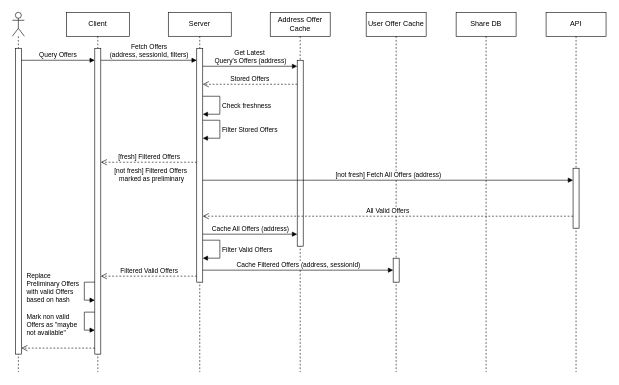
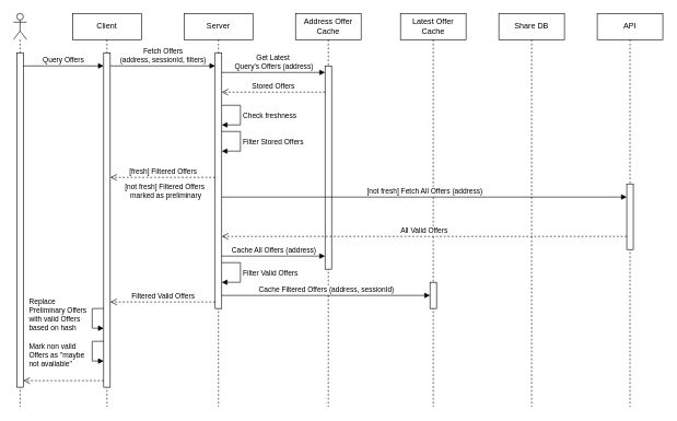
  <mxCell id="0" />
  <mxCell id="1" parent="0" />
  <mxCell id="2" value="API" style="shape=umlLifeline;perimeter=lifelinePerimeter;whiteSpace=wrap;html=1;container=1;dropTarget=0;collapsible=0;recursiveResize=0;outlineConnect=0;portConstraint=eastwest;newEdgeStyle={&quot;curved&quot;:0,&quot;rounded&quot;:0};" vertex="1" parent="1"><mxGeometry x="910" y="20" width="100" height="600" as="geometry" /></mxCell>
  <mxCell id="3" value="" style="html=1;points=[[0,0,0,0,5],[0,1,0,0,-5],[1,0,0,0,5],[1,1,0,0,-5]];perimeter=orthogonalPerimeter;outlineConnect=0;targetShapes=umlLifeline;portConstraint=eastwest;newEdgeStyle={&quot;curved&quot;:0,&quot;rounded&quot;:0};" vertex="1" parent="2"><mxGeometry x="45" y="260" width="10" height="100" as="geometry" /></mxCell>
  <mxCell id="4" value="Share DB" style="shape=umlLifeline;perimeter=lifelinePerimeter;whiteSpace=wrap;html=1;container=1;dropTarget=0;collapsible=0;recursiveResize=0;outlineConnect=0;portConstraint=eastwest;newEdgeStyle={&quot;curved&quot;:0,&quot;rounded&quot;:0};" vertex="1" parent="1"><mxGeometry x="760" y="20" width="100" height="600" as="geometry" /></mxCell>
- <mxCell id="5" value="User Offer Cache" style="shape=umlLifeline;perimeter=lifelinePerimeter;whiteSpace=wrap;html=1;container=1;dropTarget=0;collapsible=0;recursiveResize=0;outlineConnect=0;portConstraint=eastwest;newEdgeStyle={&quot;curved&quot;:0,&quot;rounded&quot;:0};" vertex="1" parent="1"><mxGeometry x="610" y="20" width="100" height="600" as="geometry" /></mxCell>
+ <mxCell id="5" value="Latest Offer Cache" style="shape=umlLifeline;perimeter=lifelinePerimeter;whiteSpace=wrap;html=1;container=1;dropTarget=0;collapsible=0;recursiveResize=0;outlineConnect=0;portConstraint=eastwest;newEdgeStyle={&quot;curved&quot;:0,&quot;rounded&quot;:0};" vertex="1" parent="1"><mxGeometry x="610" y="20" width="100" height="600" as="geometry" /></mxCell>
  <mxCell id="6" value="" style="html=1;points=[[0,0,0,0,5],[0,1,0,0,-5],[1,0,0,0,5],[1,1,0,0,-5]];perimeter=orthogonalPerimeter;outlineConnect=0;targetShapes=umlLifeline;portConstraint=eastwest;newEdgeStyle={&quot;curved&quot;:0,&quot;rounded&quot;:0};" vertex="1" parent="5"><mxGeometry x="45" y="410" width="10" height="40" as="geometry" /></mxCell>
  <mxCell id="7" value="Client" style="shape=umlLifeline;perimeter=lifelinePerimeter;whiteSpace=wrap;html=1;container=1;dropTarget=0;collapsible=0;recursiveResize=0;outlineConnect=0;portConstraint=eastwest;newEdgeStyle={&quot;curved&quot;:0,&quot;rounded&quot;:0};" vertex="1" parent="1"><mxGeometry x="110" y="20" width="105" height="600" as="geometry" /></mxCell>
  <mxCell id="8" value="" style="html=1;points=[[0,0,0,0,5],[0,1,0,0,-5],[1,0,0,0,5],[1,1,0,0,-5]];perimeter=orthogonalPerimeter;outlineConnect=0;targetShapes=umlLifeline;portConstraint=eastwest;newEdgeStyle={&quot;curved&quot;:0,&quot;rounded&quot;:0};" vertex="1" parent="7"><mxGeometry x="47.5" y="60" width="10" height="510" as="geometry" /></mxCell>
  <mxCell id="9" value="Replace&amp;nbsp;&lt;div&gt;Preliminary Offers&lt;div&gt;with valid Offers&amp;nbsp;&lt;/div&gt;&lt;div&gt;based on hash&lt;/div&gt;&lt;/div&gt;" style="html=1;align=left;spacingLeft=2;endArrow=block;rounded=0;edgeStyle=orthogonalEdgeStyle;curved=0;rounded=0;" edge="1" parent="7" source="8" target="8"><mxGeometry x="-0.154" y="-100" relative="1" as="geometry"><mxPoint x="47.5" y="450" as="sourcePoint" /><Array as="points"><mxPoint x="30" y="450" /><mxPoint x="30" y="480" /></Array><mxPoint x="47.5" y="480" as="targetPoint" /><mxPoint as="offset" /></mxGeometry></mxCell>
  <mxCell id="10" value="Mark non&amp;nbsp;&lt;span style=&quot;background-color: light-dark(#ffffff, var(--ge-dark-color, #121212)); color: light-dark(rgb(0, 0, 0), rgb(255, 255, 255));&quot;&gt;valid&amp;nbsp;&lt;/span&gt;&lt;div&gt;&lt;span style=&quot;background-color: light-dark(#ffffff, var(--ge-dark-color, #121212)); color: light-dark(rgb(0, 0, 0), rgb(255, 255, 255));&quot;&gt;Offers&amp;nbsp;&lt;/span&gt;&lt;span style=&quot;background-color: light-dark(#ffffff, var(--ge-dark-color, #121212)); color: light-dark(rgb(0, 0, 0), rgb(255, 255, 255));&quot;&gt;as &quot;maybe&amp;nbsp;&lt;/span&gt;&lt;div&gt;not available&quot;&lt;/div&gt;&lt;/div&gt;" style="html=1;align=left;spacingLeft=2;endArrow=block;rounded=0;edgeStyle=orthogonalEdgeStyle;curved=0;rounded=0;" edge="1" parent="7" source="8" target="8"><mxGeometry x="0.154" y="-100" relative="1" as="geometry"><mxPoint x="47.5" y="500" as="sourcePoint" /><Array as="points"><mxPoint x="30" y="500" /><mxPoint x="30" y="530" /></Array><mxPoint x="47.5" y="530" as="targetPoint" /><mxPoint as="offset" /></mxGeometry></mxCell>
  <mxCell id="11" value="Server" style="shape=umlLifeline;perimeter=lifelinePerimeter;whiteSpace=wrap;html=1;container=1;dropTarget=0;collapsible=0;recursiveResize=0;outlineConnect=0;portConstraint=eastwest;newEdgeStyle={&quot;curved&quot;:0,&quot;rounded&quot;:0};" vertex="1" parent="1"><mxGeometry x="280" y="20" width="105" height="600" as="geometry" /></mxCell>
  <mxCell id="12" value="" style="html=1;points=[[0,0,0,0,5],[0,1,0,0,-5],[1,0,0,0,5],[1,1,0,0,-5]];perimeter=orthogonalPerimeter;outlineConnect=0;targetShapes=umlLifeline;portConstraint=eastwest;newEdgeStyle={&quot;curved&quot;:0,&quot;rounded&quot;:0};" vertex="1" parent="11"><mxGeometry x="47.5" y="60" width="10" height="390" as="geometry" /></mxCell>
  <mxCell id="13" value="Check freshness" style="html=1;align=left;spacingLeft=2;endArrow=block;rounded=0;edgeStyle=orthogonalEdgeStyle;curved=0;rounded=0;" edge="1" parent="11" source="12" target="12"><mxGeometry x="0.012" relative="1" as="geometry"><mxPoint x="58" y="140" as="sourcePoint" /><Array as="points"><mxPoint x="86" y="140" /><mxPoint x="86" y="170" /></Array><mxPoint x="58" y="170" as="targetPoint" /><mxPoint as="offset" /></mxGeometry></mxCell>
  <mxCell id="14" value="Filter Stored Offers" style="html=1;align=left;spacingLeft=2;endArrow=block;rounded=0;edgeStyle=orthogonalEdgeStyle;curved=0;rounded=0;" edge="1" parent="11" source="12" target="12"><mxGeometry x="0.012" relative="1" as="geometry"><mxPoint x="58" y="180" as="sourcePoint" /><Array as="points"><mxPoint x="86" y="180" /><mxPoint x="86" y="210" /></Array><mxPoint x="58" y="210" as="targetPoint" /><mxPoint as="offset" /></mxGeometry></mxCell>
  <mxCell id="15" value="Filter Valid Offers" style="html=1;align=left;spacingLeft=2;endArrow=block;rounded=0;edgeStyle=orthogonalEdgeStyle;curved=0;rounded=0;" edge="1" parent="11" source="12" target="12"><mxGeometry x="0.012" relative="1" as="geometry"><mxPoint x="58" y="380" as="sourcePoint" /><Array as="points"><mxPoint x="86" y="380" /><mxPoint x="86" y="410" /></Array><mxPoint x="58" y="410" as="targetPoint" /><mxPoint as="offset" /></mxGeometry></mxCell>
  <mxCell id="16" value="Address Offer Cache" style="shape=umlLifeline;perimeter=lifelinePerimeter;whiteSpace=wrap;html=1;container=1;dropTarget=0;collapsible=0;recursiveResize=0;outlineConnect=0;portConstraint=eastwest;newEdgeStyle={&quot;curved&quot;:0,&quot;rounded&quot;:0};" vertex="1" parent="1"><mxGeometry x="450" y="20" width="100" height="600" as="geometry" /></mxCell>
  <mxCell id="17" value="" style="html=1;points=[[0,0,0,0,5],[0,1,0,0,-5],[1,0,0,0,5],[1,1,0,0,-5]];perimeter=orthogonalPerimeter;outlineConnect=0;targetShapes=umlLifeline;portConstraint=eastwest;newEdgeStyle={&quot;curved&quot;:0,&quot;rounded&quot;:0};" vertex="1" parent="16"><mxGeometry x="45" y="80" width="10" height="310" as="geometry" /></mxCell>
  <mxCell id="18" value="" style="shape=umlLifeline;perimeter=lifelinePerimeter;whiteSpace=wrap;html=1;container=1;dropTarget=0;collapsible=0;recursiveResize=0;outlineConnect=0;portConstraint=eastwest;newEdgeStyle={&quot;curved&quot;:0,&quot;rounded&quot;:0};participant=umlActor;" vertex="1" parent="1"><mxGeometry x="20" y="20" width="20" height="600" as="geometry" /></mxCell>
  <mxCell id="19" value="" style="html=1;points=[[0,0,0,0,5],[0,1,0,0,-5],[1,0,0,0,5],[1,1,0,0,-5]];perimeter=orthogonalPerimeter;outlineConnect=0;targetShapes=umlLifeline;portConstraint=eastwest;newEdgeStyle={&quot;curved&quot;:0,&quot;rounded&quot;:0};" vertex="1" parent="18"><mxGeometry x="5" y="60" width="10" height="510" as="geometry" /></mxCell>
  <mxCell id="20" value="Query Offers" style="html=1;verticalAlign=bottom;endArrow=block;curved=0;rounded=0;" edge="1" parent="1" source="19" target="8"><mxGeometry width="80" relative="1" as="geometry"><mxPoint x="35" y="60" as="sourcePoint" /><mxPoint x="155" y="60" as="targetPoint" /><Array as="points"><mxPoint x="100" y="100" /></Array></mxGeometry></mxCell>
  <mxCell id="21" value="Fetch Offers&lt;div&gt;(&lt;span style=&quot;background-color: light-dark(#ffffff, var(--ge-dark-color, #121212)); color: light-dark(rgb(0, 0, 0), rgb(255, 255, 255));&quot;&gt;address, sessionId, filters)&lt;/span&gt;&lt;/div&gt;" style="html=1;verticalAlign=bottom;endArrow=block;curved=0;rounded=0;" edge="1" parent="1" source="8" target="12"><mxGeometry x="-0.005" width="80" relative="1" as="geometry"><mxPoint x="210" y="50" as="sourcePoint" /><mxPoint x="290" y="50" as="targetPoint" /><Array as="points"><mxPoint x="240" y="100" /></Array><mxPoint as="offset" /></mxGeometry></mxCell>
  <mxCell id="22" value="Get Latest&amp;nbsp;&lt;div&gt;Query's Offers (address)&lt;/div&gt;" style="html=1;verticalAlign=bottom;endArrow=block;curved=0;rounded=0;" edge="1" parent="1" source="12" target="17"><mxGeometry x="-0.002" width="80" relative="1" as="geometry"><mxPoint x="337.5" y="460" as="sourcePoint" /><mxPoint x="495" y="460" as="targetPoint" /><Array as="points"><mxPoint x="400" y="110" /></Array><mxPoint as="offset" /></mxGeometry></mxCell>
  <mxCell id="23" value="Stored Offers" style="html=1;verticalAlign=bottom;endArrow=open;dashed=1;endSize=8;curved=0;rounded=0;" edge="1" parent="1" source="17" target="12"><mxGeometry relative="1" as="geometry"><mxPoint x="495" y="490" as="sourcePoint" /><mxPoint x="337.5" y="490" as="targetPoint" /><Array as="points"><mxPoint x="430" y="140" /></Array></mxGeometry></mxCell>
  <mxCell id="24" value="[fresh] Filtered Offers" style="html=1;verticalAlign=bottom;endArrow=open;dashed=1;endSize=8;curved=0;rounded=0;" edge="1" parent="1" source="12" target="8"><mxGeometry relative="1" as="geometry"><mxPoint x="327.5" y="510" as="sourcePoint" /><mxPoint x="167.5" y="510" as="targetPoint" /><Array as="points"><mxPoint x="260" y="270" /></Array><mxPoint as="offset" /></mxGeometry></mxCell>
  <mxCell id="25" value="[not fresh] Filtered Offers&amp;nbsp;&lt;div&gt;marked&amp;nbsp;&lt;span style=&quot;background-color: light-dark(#ffffff, var(--ge-dark-color, #121212)); color: light-dark(rgb(0, 0, 0), rgb(255, 255, 255));&quot;&gt;as preliminary&lt;/span&gt;&lt;/div&gt;" style="edgeLabel;html=1;align=center;verticalAlign=middle;resizable=0;points=[];" vertex="1" connectable="0" parent="24"><mxGeometry x="-0.344" relative="1" as="geometry"><mxPoint x="-24" y="20" as="offset" /></mxGeometry></mxCell>
  <mxCell id="26" value="[not fresh] Fetch All Offers (address)" style="html=1;verticalAlign=bottom;endArrow=block;curved=0;rounded=0;" edge="1" parent="1" source="12" target="3"><mxGeometry x="0.001" width="80" relative="1" as="geometry"><mxPoint x="337.5" y="530" as="sourcePoint" /><mxPoint x="955" y="530" as="targetPoint" /><Array as="points"><mxPoint x="510" y="300" /></Array><mxPoint as="offset" /></mxGeometry></mxCell>
  <mxCell id="27" value="All Valid Offers" style="html=1;verticalAlign=bottom;endArrow=open;dashed=1;endSize=8;curved=0;rounded=0;" edge="1" parent="1" source="3" target="12"><mxGeometry x="0.001" relative="1" as="geometry"><mxPoint x="955" y="570" as="sourcePoint" /><mxPoint x="337.5" y="570" as="targetPoint" /><Array as="points"><mxPoint x="510" y="360" /></Array><mxPoint as="offset" /></mxGeometry></mxCell>
  <mxCell id="28" value="Filtered Valid Offers" style="html=1;verticalAlign=bottom;endArrow=open;dashed=1;endSize=8;curved=0;rounded=0;" edge="1" parent="1" source="12" target="8"><mxGeometry relative="1" as="geometry"><mxPoint x="327.5" y="640" as="sourcePoint" /><mxPoint x="167.5" y="640" as="targetPoint" /><Array as="points"><mxPoint x="250" y="460" /></Array></mxGeometry></mxCell>
  <mxCell id="29" value="Cache All Offers (address)" style="html=1;verticalAlign=bottom;endArrow=block;curved=0;rounded=0;" edge="1" parent="1" source="12" target="17"><mxGeometry x="0.003" width="80" relative="1" as="geometry"><mxPoint x="337.5" y="650" as="sourcePoint" /><mxPoint x="495" y="650" as="targetPoint" /><Array as="points"><mxPoint x="420" y="390" /></Array><mxPoint as="offset" /></mxGeometry></mxCell>
  <mxCell id="30" value="" style="html=1;verticalAlign=bottom;endArrow=open;dashed=1;endSize=8;curved=0;rounded=0;" edge="1" parent="1" source="8" target="19"><mxGeometry x="-0.006" relative="1" as="geometry"><mxPoint x="140" y="390" as="sourcePoint" /><mxPoint x="60" y="390" as="targetPoint" /><Array as="points"><mxPoint x="100" y="580" /></Array><mxPoint as="offset" /></mxGeometry></mxCell>
  <mxCell id="31" value="Cache Filtered Offers (address, sessionId)" style="html=1;verticalAlign=bottom;endArrow=block;curved=0;rounded=0;" edge="1" parent="1" source="12" target="6"><mxGeometry width="80" relative="1" as="geometry"><mxPoint x="340" y="400" as="sourcePoint" /><mxPoint x="497" y="400" as="targetPoint" /><Array as="points"><mxPoint x="430" y="450" /></Array></mxGeometry></mxCell>
